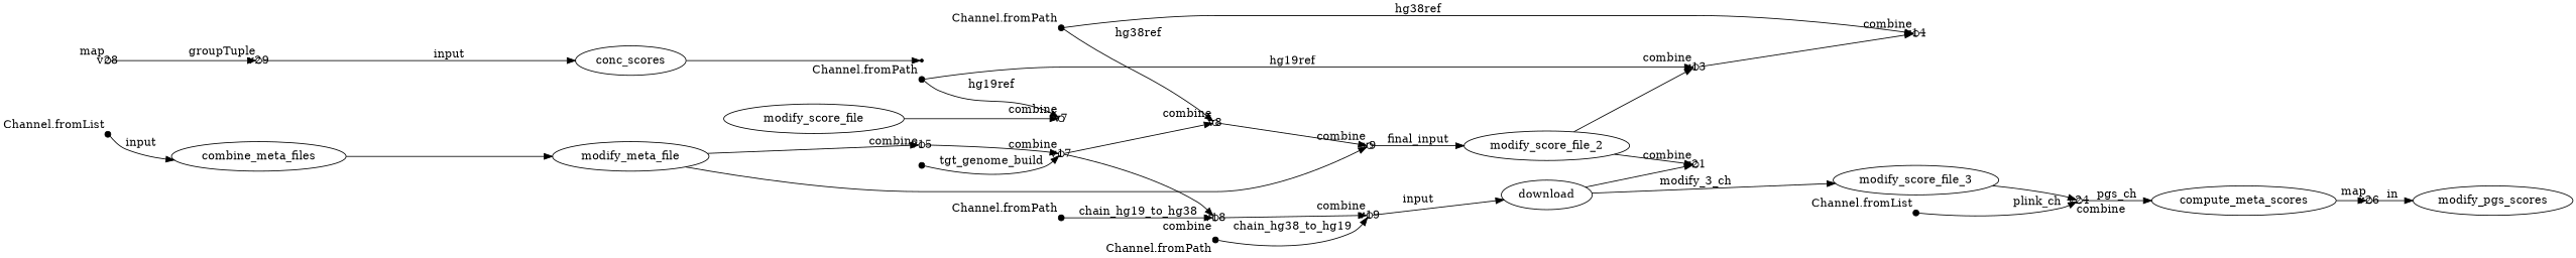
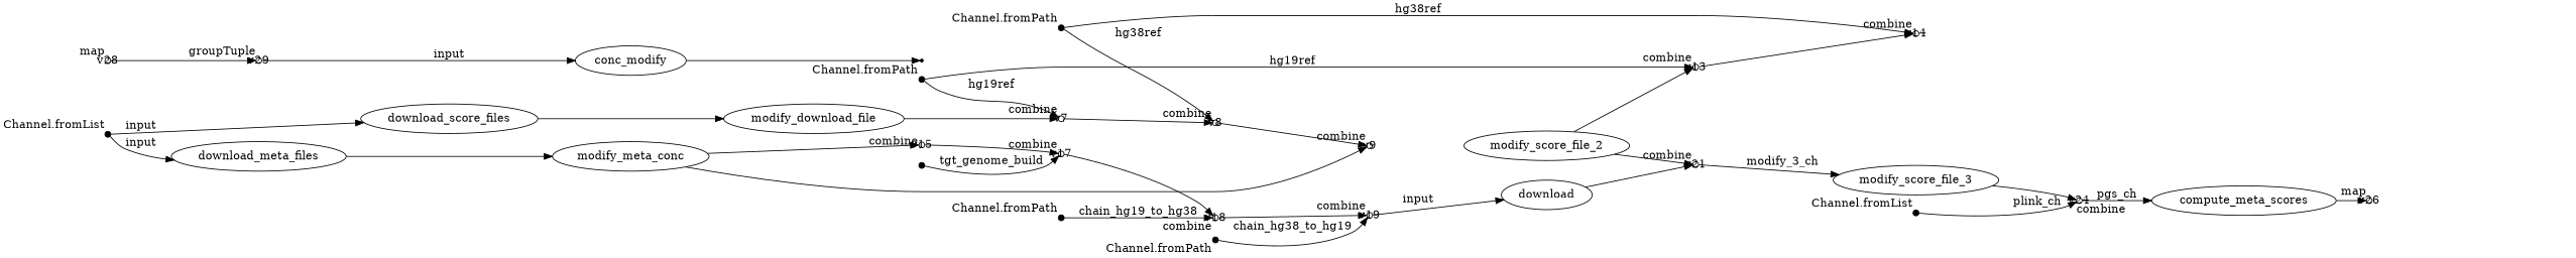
  digraph {
    rankdir=LR
    node [fixedsize=true shape=circle]
    v0 [shape=point width=0.1 xlabel="Channel.fromList"]
-   n3 [label=combine_meta_files fixedsize="" shape=""]
-   n4 [label=modify_score_file fixedsize="" shape=""]
-   n5 [label=modify_meta_file fixedsize="" shape=""]
+   n2 [label=download_score_files fixedsize="" shape=""]
+   n3 [label=download_meta_files fixedsize="" shape=""]
+   n4 [label=modify_download_file fixedsize="" shape=""]
+   n5 [label=modify_meta_conc fixedsize="" shape=""]
    v7 [width=0.1 xlabel=combine]
    v8 [width=0.1 xlabel=combine]
    v9 [width=0.1 xlabel=combine]
    v15 [width=0.1 xlabel=combine]
    n10 [label=modify_score_file_2 fixedsize="" shape=""]
    v17 [width=0.1 xlabel=combine]
    v13 [width=0.1 xlabel=combine]
    v21 [width=0.1 xlabel=combine]
    v5 [shape=point width=0.1 xlabel="Channel.fromPath"]
    v14 [width=0.1 xlabel=combine]
    v6 [shape=point width=0.1 xlabel="Channel.fromPath"]
    n17 [label=modify_score_file_3 fixedsize="" shape=""]
    v11 [shape=point width=0.1 xlabel="Channel.fromPath"]
    v18 [width=0.1 xlabel=combine]
    v19 [width=0.1 xlabel=combine]
    n21 [label=download fixedsize="" shape=""]
    v12 [shape=point width=0.1 xlabel="Channel.fromPath"]
    v16 [shape=point width=0.1]
    v24 [width=0.1 xlabel=combine]
    n25 [label=compute_meta_scores fixedsize="" shape=""]
    v26 [width=0.1 xlabel=map]
    v23 [shape=point width=0.1 xlabel="Channel.fromList"]
-   n28 [label=modify_pgs_scores fixedsize="" shape=""]
    v28 [width=0.1 xlabel=map]
    v29 [width=0.1 xlabel=groupTuple]
-   n31 [label=conc_scores fixedsize="" shape=""]
+   n31 [label=conc_modify fixedsize="" shape=""]
    v31 [shape=point fixedsize=""]
+   v0 -> n2 [label=input]
    v0 -> n3 [label=input]
+   n2 -> n4
    n3 -> n5
    n4 -> v7
    n5 -> v9
    n5 -> v15
-   v17 -> v8
+   v7 -> v8
    v8 -> v9
-   v9 -> n10 [label=final_input]
    v15 -> v17
    n10 -> v13
    n10 -> v21
    v17 -> v18
    v13 -> v14
-   n21 -> n17 [label=modify_3_ch]
+   v21 -> n17 [label=modify_3_ch]
    v5 -> v7 [label=hg19ref]
    v5 -> v13 [label=hg19ref]
    v6 -> v8 [label=hg38ref]
    v6 -> v14 [label=hg38ref]
    n17 -> v24
    v11 -> v18 [label=chain_hg19_to_hg38]
    v18 -> v19
    v19 -> n21 [label=input]
    n21 -> v21
    v12 -> v19 [label=chain_hg38_to_hg19]
    v16 -> v17 [label=tgt_genome_build]
    v24 -> n25 [label=pgs_ch]
    n25 -> v26
-   v26 -> n28 [label=in]
    v23 -> v24 [label=plink_ch]
    v28 -> v29
    v29 -> n31 [label=input]
    n31 -> v31
  }
